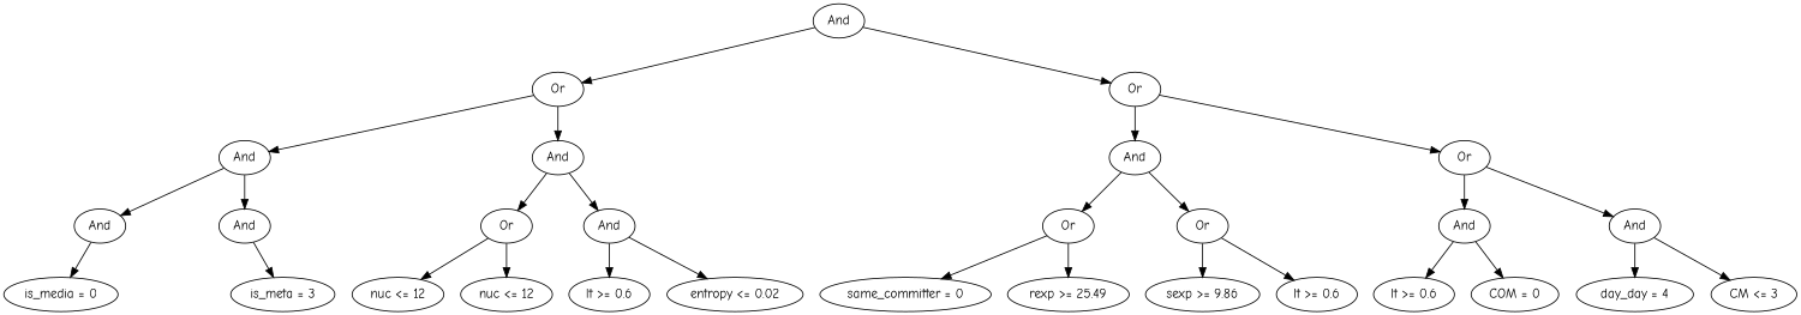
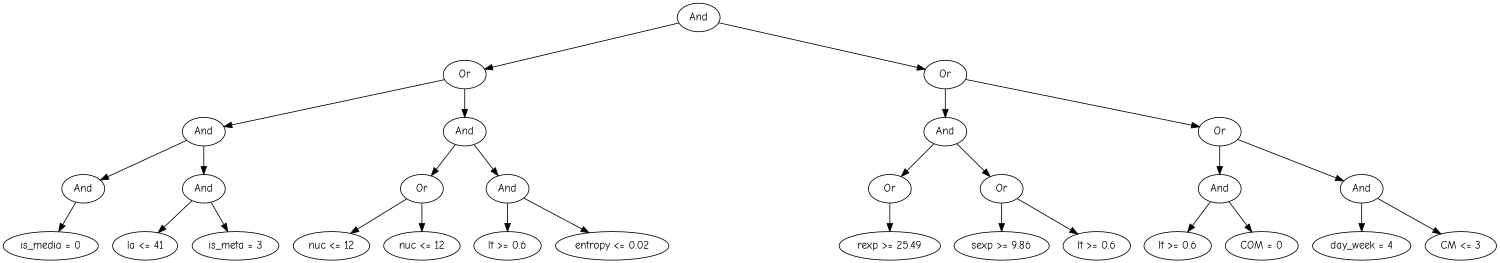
  digraph {
    fontname="Comic Neue"
    node [fontname="Comic Neue"]
    edge [fontname="Comic Neue"]
    n1 [height=0.5 label=And width=0.75]
    n2 [height=0.5 label=Or width=0.75]
    n3 [height=0.5 label=Or width=0.75]
    n4 [height=0.5 label=And width=0.75]
    n5 [height=0.5 label=And width=0.75]
    n6 [height=0.5 label=And width=0.75]
    n7 [height=0.5 label=Or width=0.75]
    n8 [height=0.5 label=And width=0.75]
    n9 [height=0.5 label=And width=0.75]
    n10 [height=0.5 label=Or width=0.75]
    n11 [height=0.5 label=And width=0.75]
    n12 [height=0.5 label=Or width=0.75]
    n13 [height=0.5 label=Or width=0.75]
    n14 [height=0.5 label=And width=0.75]
    n15 [height=0.5 label=And width=0.75]
    n16 [height=0.5 label="is_media = 0" width=1.6068]
+   n17 [height=0.5 label="la <= 41" width=1.1374]
    n18 [height=0.5 label="is_meta = 3" width=1.4804]
    n19 [height=0.5 label="nuc <= 12" width=1.336]
    n20 [height=0.5 label="nuc <= 12" width=1.336]
    n21 [height=0.5 label="lt >= 0.6" width=1.1735]
    n22 [height=0.5 label="entropy <= 0.02" width=1.9318]
-   n23 [height=0.5 label="same_committer = 0" width=2.3651]
    n24 [height=0.5 label="rexp >= 25.49" width=1.7332]
    n25 [height=0.5 label="sexp >= 9.86" width=1.6429]
    n26 [height=0.5 label="lt >= 0.6" width=1.1735]
    n27 [height=0.5 label="lt >= 0.6" width=1.1735]
    n28 [height=0.5 label="COM = 0" width=1.2818]
-   n29 [height=0.5 label="day_day = 4" width=1.7151]
+   n29 [height=0.5 label="day_week = 4" width=1.7151]
    n30 [height=0.5 label="CM <= 3" width=1.2457]
    n1 -> n2
    n1 -> n3
    n2 -> n4
    n2 -> n5
    n3 -> n6
    n3 -> n7
    n4 -> n8
    n4 -> n9
    n5 -> n10
    n5 -> n11
    n6 -> n12
    n6 -> n13
    n7 -> n14
    n7 -> n15
    n8 -> n16
+   n9 -> n17
    n9 -> n18
    n10 -> n19
    n10 -> n20
    n11 -> n21
    n11 -> n22
-   n12 -> n23
    n12 -> n24
    n13 -> n25
    n13 -> n26
    n14 -> n27
    n14 -> n28
    n15 -> n29
    n15 -> n30
  }
